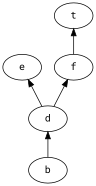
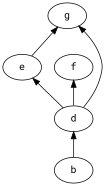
  digraph {
    fontname="Roboto Mono"
    rankdir=BT
    node [fontname="Roboto Mono"]
    edge [fontname="Roboto Mono"]
    n1 [label=b]
    n2 [label=d]
    n3 [label=e]
    n4 [label=f]
-   n6 [label=t]
+   n5 [label=g]
    n1 -> n2
    n2 -> n3
    n2 -> n4
-   n4 -> n6
+   n2 -> n5
+   n3 -> n5
  }
